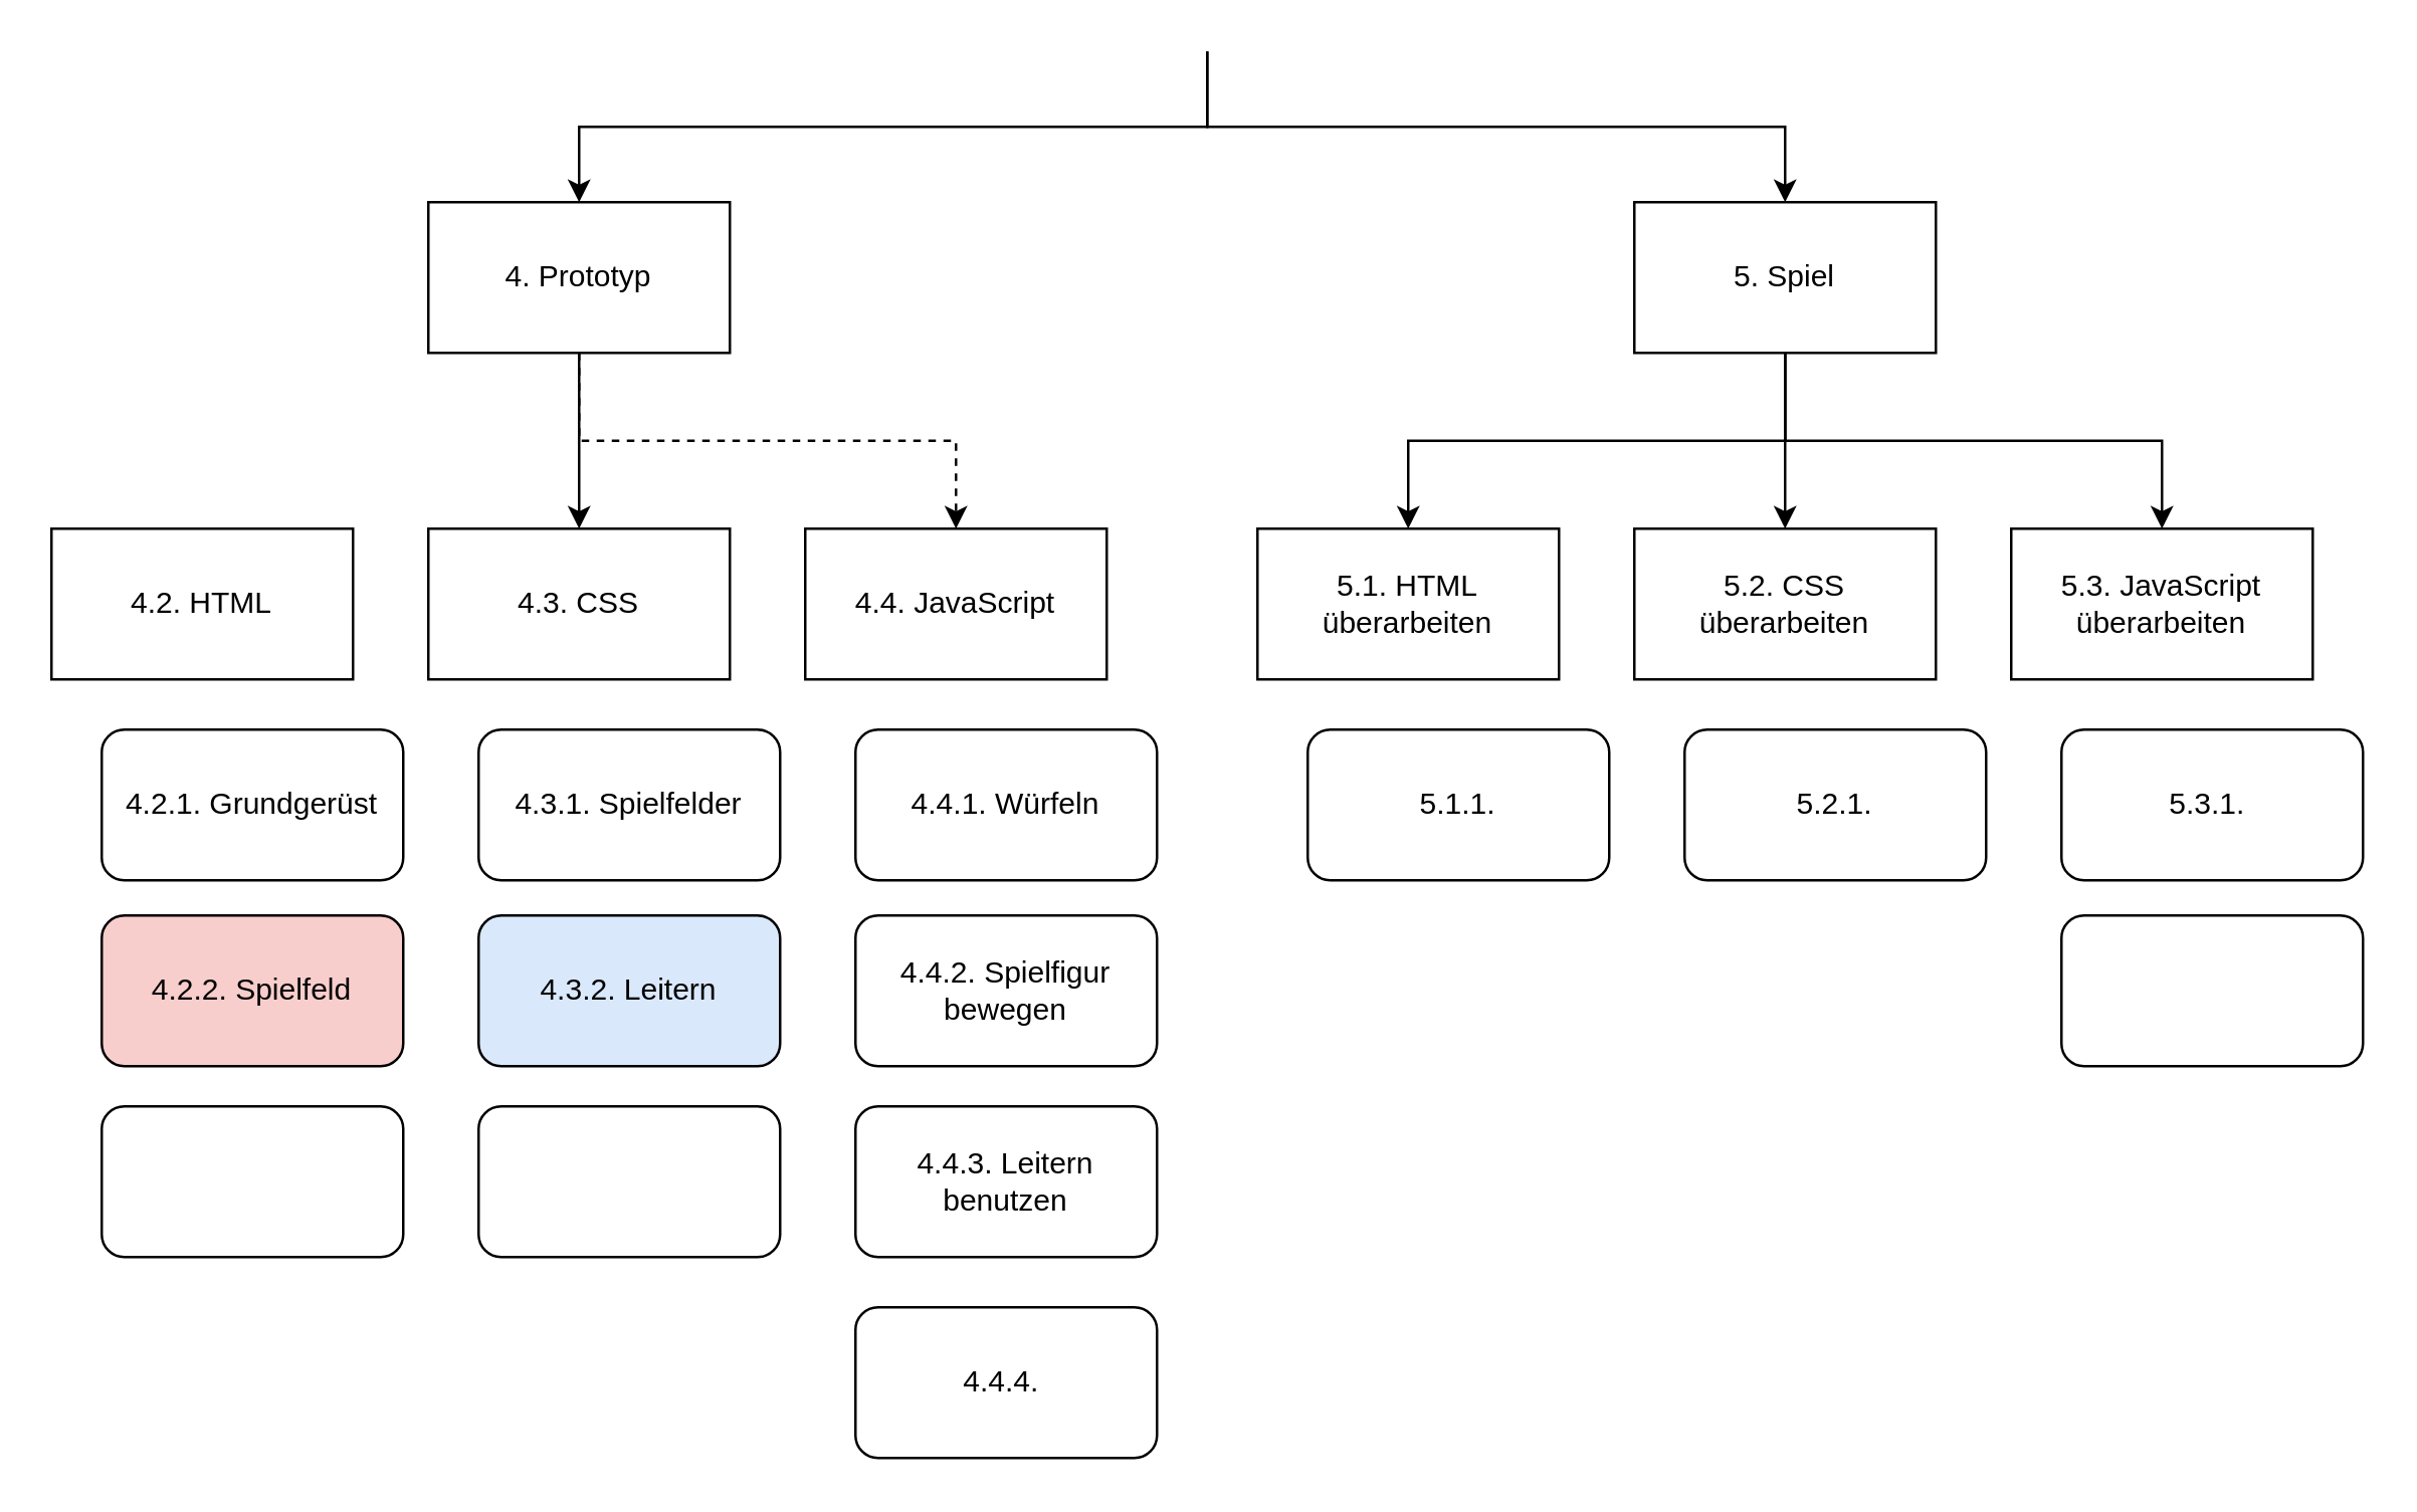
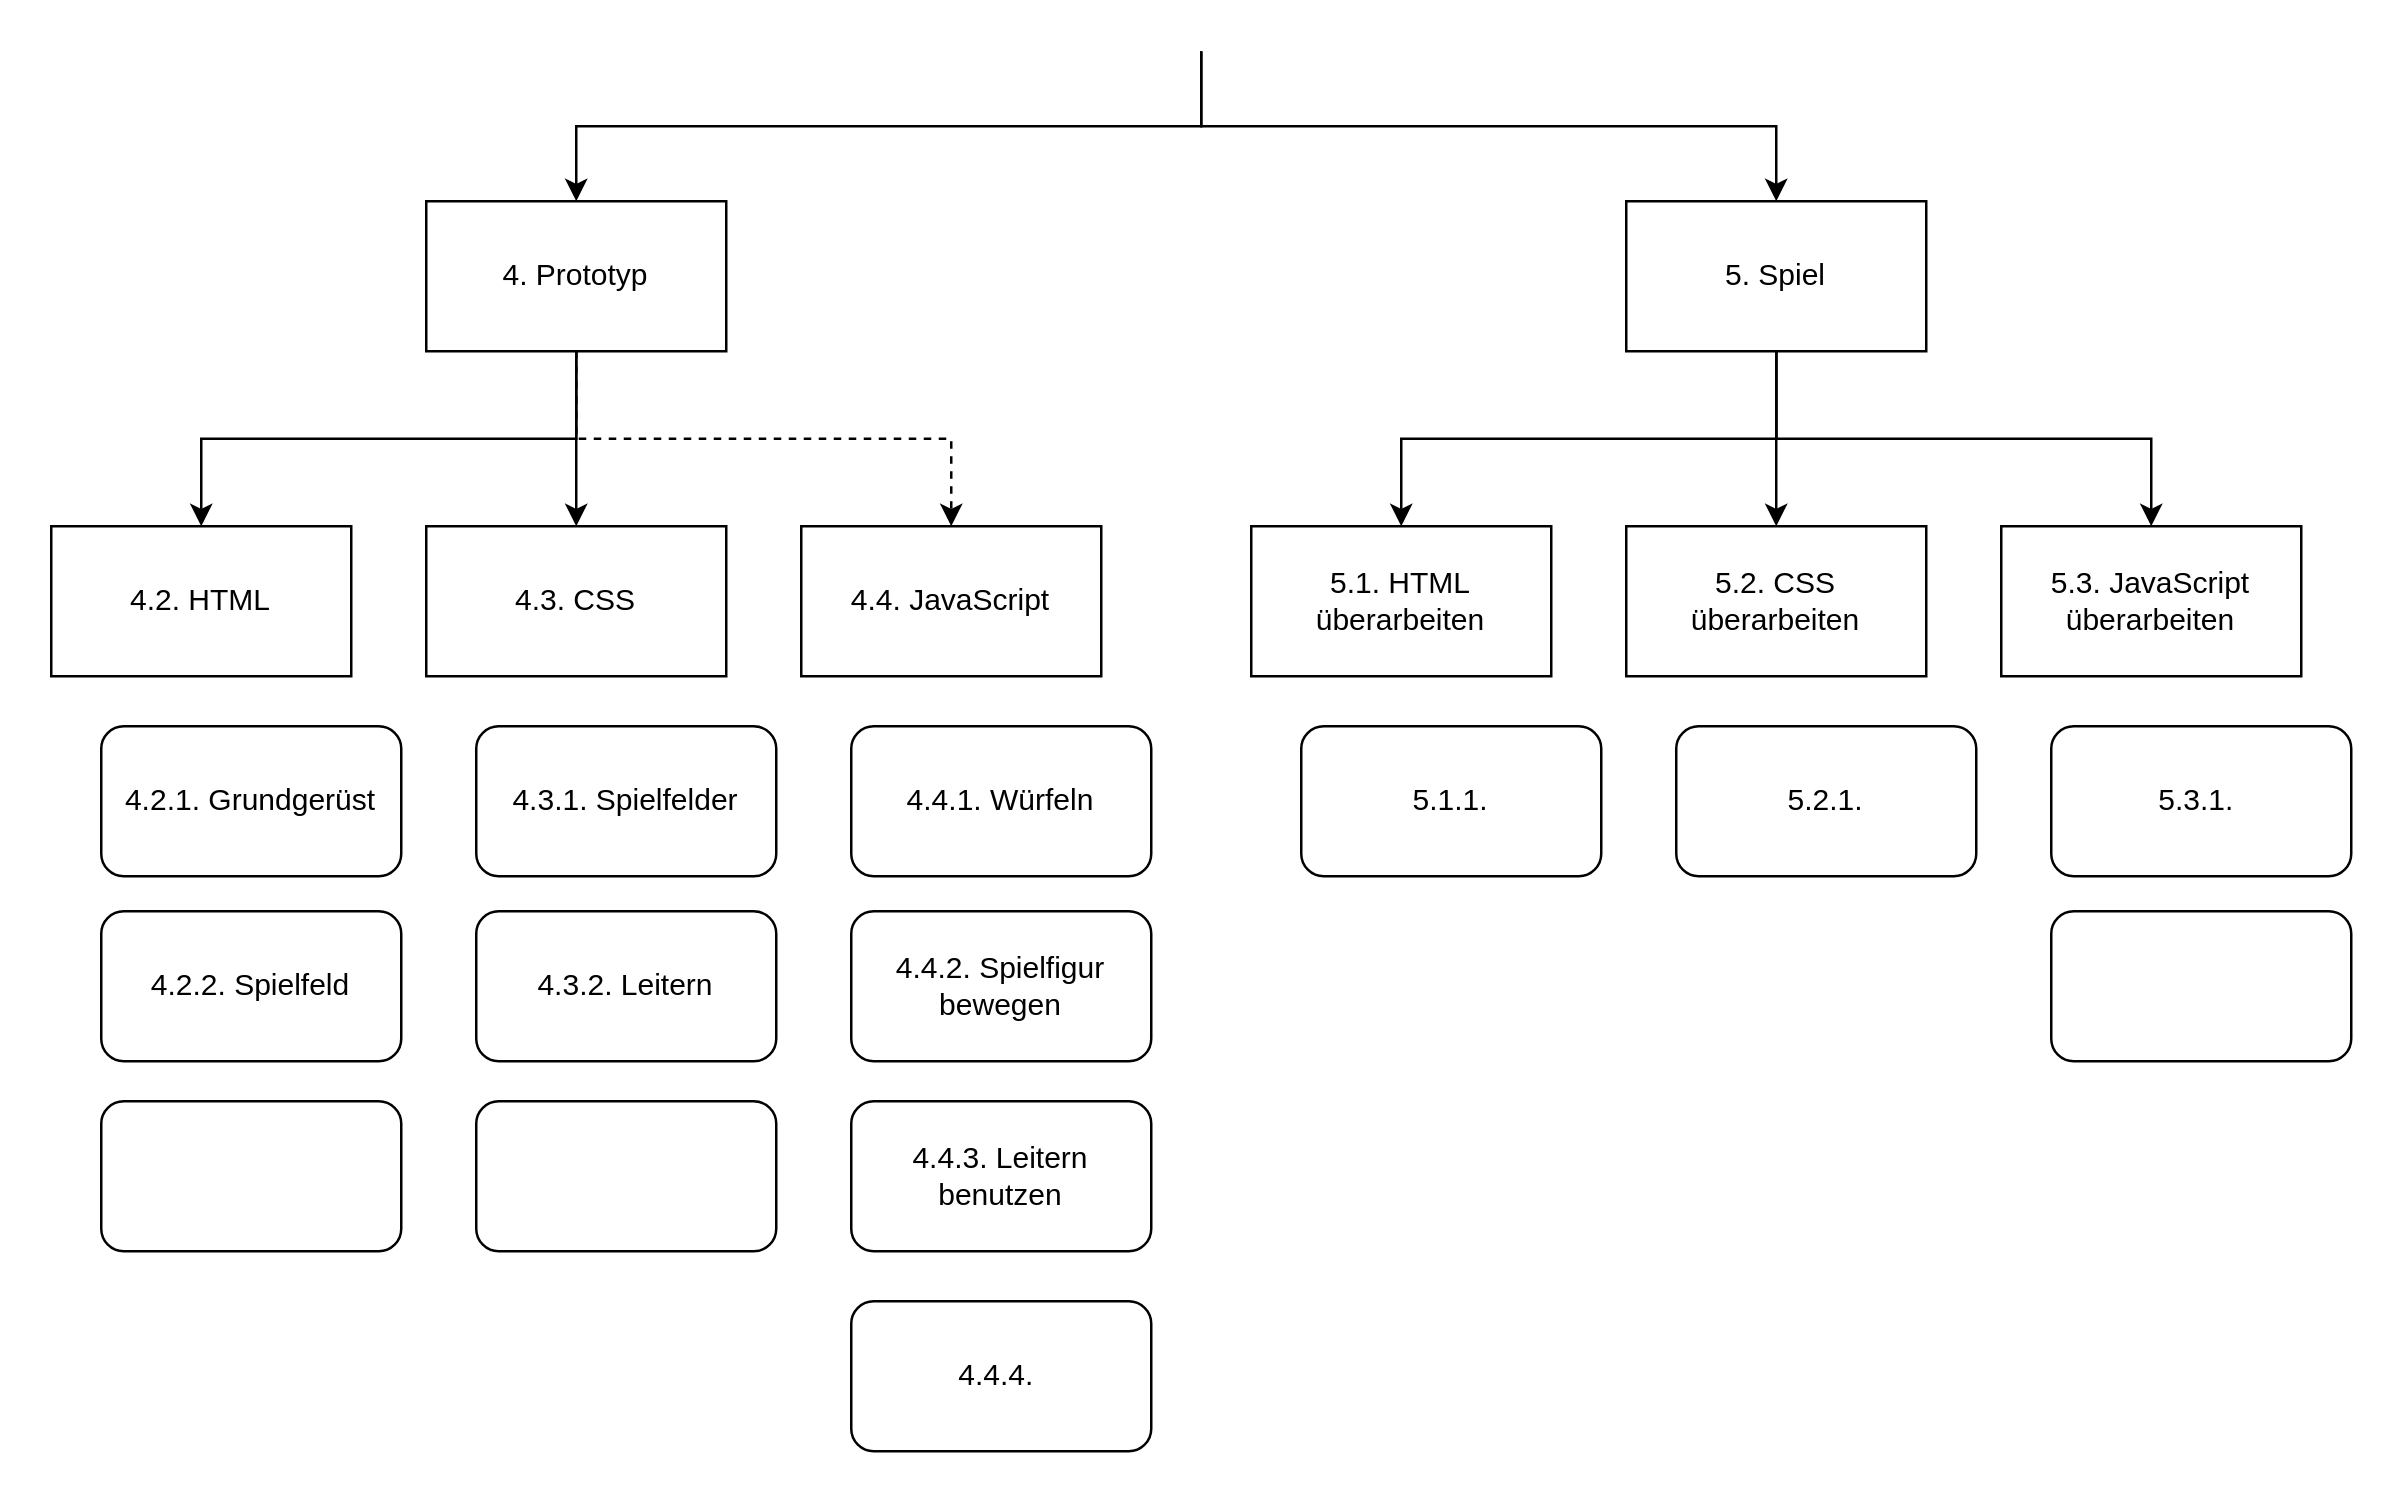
  <mxCell id="0" />
  <mxCell id="1" parent="0" />
  <mxCell id="2" value="4.2. HTML" style="rounded=0;whiteSpace=wrap;html=1;" parent="1" vertex="1"><mxGeometry x="20" y="210" width="120" height="60" as="geometry" /></mxCell>
  <mxCell id="3" value="4.3. CSS" style="rounded=0;whiteSpace=wrap;html=1;" parent="1" vertex="1"><mxGeometry x="170" y="210" width="120" height="60" as="geometry" /></mxCell>
  <mxCell id="4" value="4.4. JavaScript" style="rounded=0;whiteSpace=wrap;html=1;" parent="1" vertex="1"><mxGeometry x="320" y="210" width="120" height="60" as="geometry" /></mxCell>
  <mxCell id="5" value="4.2.1. Grundgerüst" style="rounded=1;whiteSpace=wrap;html=1;" parent="1" vertex="1"><mxGeometry x="40" y="290" width="120" height="60" as="geometry" /></mxCell>
  <mxCell id="6" value="4.3.1. Spielfelder" style="rounded=1;whiteSpace=wrap;html=1;" parent="1" vertex="1"><mxGeometry x="190" y="290" width="120" height="60" as="geometry" /></mxCell>
+ <mxCell id="7" style="edgeStyle=orthogonalEdgeStyle;rounded=0;orthogonalLoop=1;jettySize=auto;html=1;exitX=0.5;exitY=1;exitDx=0;exitDy=0;entryX=0.5;entryY=0;entryDx=0;entryDy=0;" parent="1" source="11" target="2" edge="1"><mxGeometry relative="1" as="geometry" /></mxCell>
  <mxCell id="8" style="edgeStyle=orthogonalEdgeStyle;rounded=0;orthogonalLoop=1;jettySize=auto;html=1;exitX=0.5;exitY=1;exitDx=0;exitDy=0;" parent="1" source="11" target="3" edge="1"><mxGeometry relative="1" as="geometry" /></mxCell>
  <mxCell id="9" style="edgeStyle=orthogonalEdgeStyle;rounded=0;orthogonalLoop=1;jettySize=auto;html=1;exitX=0.5;exitY=1;exitDx=0;exitDy=0;entryX=0.5;entryY=0;entryDx=0;entryDy=0;dashed=1;" parent="1" source="11" target="4" edge="1"><mxGeometry relative="1" as="geometry" /></mxCell>
  <mxCell id="10" style="edgeStyle=orthogonalEdgeStyle;rounded=0;orthogonalLoop=1;jettySize=auto;html=1;exitX=0.5;exitY=0;exitDx=0;exitDy=0;endArrow=none;endFill=0;startArrow=classic;startFill=1;" parent="1" source="11" edge="1"><mxGeometry relative="1" as="geometry"><mxPoint x="480" y="20" as="targetPoint" /><Array as="points"><mxPoint x="230" y="50" /><mxPoint x="480" y="50" /></Array></mxGeometry></mxCell>
  <mxCell id="11" value="4. Prototyp" style="rounded=0;whiteSpace=wrap;html=1;" parent="1" vertex="1"><mxGeometry x="170" y="80" width="120" height="60" as="geometry" /></mxCell>
  <mxCell id="12" style="edgeStyle=orthogonalEdgeStyle;rounded=0;orthogonalLoop=1;jettySize=auto;html=1;exitX=0.5;exitY=1;exitDx=0;exitDy=0;entryX=0.5;entryY=0;entryDx=0;entryDy=0;" parent="1" source="16" target="17" edge="1"><mxGeometry relative="1" as="geometry" /></mxCell>
  <mxCell id="13" style="edgeStyle=orthogonalEdgeStyle;rounded=0;orthogonalLoop=1;jettySize=auto;html=1;exitX=0.5;exitY=1;exitDx=0;exitDy=0;" parent="1" source="16" target="18" edge="1"><mxGeometry relative="1" as="geometry" /></mxCell>
  <mxCell id="14" style="edgeStyle=orthogonalEdgeStyle;rounded=0;orthogonalLoop=1;jettySize=auto;html=1;exitX=0.5;exitY=1;exitDx=0;exitDy=0;" parent="1" source="16" target="19" edge="1"><mxGeometry relative="1" as="geometry" /></mxCell>
  <mxCell id="15" style="edgeStyle=orthogonalEdgeStyle;rounded=0;orthogonalLoop=1;jettySize=auto;html=1;exitX=0.5;exitY=0;exitDx=0;exitDy=0;endArrow=none;endFill=0;startArrow=classic;startFill=1;" parent="1" source="16" edge="1"><mxGeometry relative="1" as="geometry"><mxPoint x="480" y="20" as="targetPoint" /><Array as="points"><mxPoint x="710" y="50" /><mxPoint x="480" y="50" /></Array></mxGeometry></mxCell>
  <mxCell id="16" value="5. Spiel" style="rounded=0;whiteSpace=wrap;html=1;" parent="1" vertex="1"><mxGeometry x="650" y="80" width="120" height="60" as="geometry" /></mxCell>
  <mxCell id="17" value="5.1. HTML überarbeiten" style="rounded=0;whiteSpace=wrap;html=1;" parent="1" vertex="1"><mxGeometry x="500" y="210" width="120" height="60" as="geometry" /></mxCell>
  <mxCell id="18" value="5.2. CSS überarbeiten" style="rounded=0;whiteSpace=wrap;html=1;" parent="1" vertex="1"><mxGeometry x="650" y="210" width="120" height="60" as="geometry" /></mxCell>
  <mxCell id="19" value="5.3. JavaScript überarbeiten" style="rounded=0;whiteSpace=wrap;html=1;" parent="1" vertex="1"><mxGeometry x="800" y="210" width="120" height="60" as="geometry" /></mxCell>
- <mxCell id="20" value="4.2.2. Spielfeld" style="rounded=1;whiteSpace=wrap;html=1;fillColor=#f8cecc;" parent="1" vertex="1"><mxGeometry x="40" y="364" width="120" height="60" as="geometry" /></mxCell>
+ <mxCell id="20" value="4.2.2. Spielfeld" style="rounded=1;whiteSpace=wrap;html=1;" parent="1" vertex="1"><mxGeometry x="40" y="364" width="120" height="60" as="geometry" /></mxCell>
  <mxCell id="21" value="" style="rounded=1;whiteSpace=wrap;html=1;" parent="1" vertex="1"><mxGeometry x="40" y="440" width="120" height="60" as="geometry" /></mxCell>
- <mxCell id="22" value="4.3.2. Leitern" style="rounded=1;whiteSpace=wrap;html=1;fillColor=#dae8fc;" parent="1" vertex="1"><mxGeometry x="190" y="364" width="120" height="60" as="geometry" /></mxCell>
+ <mxCell id="22" value="4.3.2. Leitern" style="rounded=1;whiteSpace=wrap;html=1;" parent="1" vertex="1"><mxGeometry x="190" y="364" width="120" height="60" as="geometry" /></mxCell>
  <mxCell id="23" value="4.4.1. Würfeln" style="rounded=1;whiteSpace=wrap;html=1;" parent="1" vertex="1"><mxGeometry x="340" y="290" width="120" height="60" as="geometry" /></mxCell>
  <mxCell id="24" value="4.4.2. Spielfigur bewegen" style="rounded=1;whiteSpace=wrap;html=1;" parent="1" vertex="1"><mxGeometry x="340" y="364" width="120" height="60" as="geometry" /></mxCell>
  <mxCell id="25" value="5.1.1." style="rounded=1;whiteSpace=wrap;html=1;" parent="1" vertex="1"><mxGeometry x="520" y="290" width="120" height="60" as="geometry" /></mxCell>
  <mxCell id="26" value="5.2.1." style="rounded=1;whiteSpace=wrap;html=1;" parent="1" vertex="1"><mxGeometry x="670" y="290" width="120" height="60" as="geometry" /></mxCell>
  <mxCell id="27" value="" style="rounded=1;whiteSpace=wrap;html=1;" vertex="1" parent="1"><mxGeometry x="190" y="440" width="120" height="60" as="geometry" /></mxCell>
  <mxCell id="28" value="4.4.3. Leitern benutzen" style="rounded=1;whiteSpace=wrap;html=1;" vertex="1" parent="1"><mxGeometry x="340" y="440" width="120" height="60" as="geometry" /></mxCell>
  <mxCell id="29" value="4.4.4.&amp;nbsp;" style="rounded=1;whiteSpace=wrap;html=1;" vertex="1" parent="1"><mxGeometry x="340" y="520" width="120" height="60" as="geometry" /></mxCell>
  <mxCell id="30" value="5.3.1.&amp;nbsp;" style="rounded=1;whiteSpace=wrap;html=1;" vertex="1" parent="1"><mxGeometry x="820" y="290" width="120" height="60" as="geometry" /></mxCell>
  <mxCell id="31" value="" style="rounded=1;whiteSpace=wrap;html=1;" vertex="1" parent="1"><mxGeometry x="820" y="364" width="120" height="60" as="geometry" /></mxCell>
